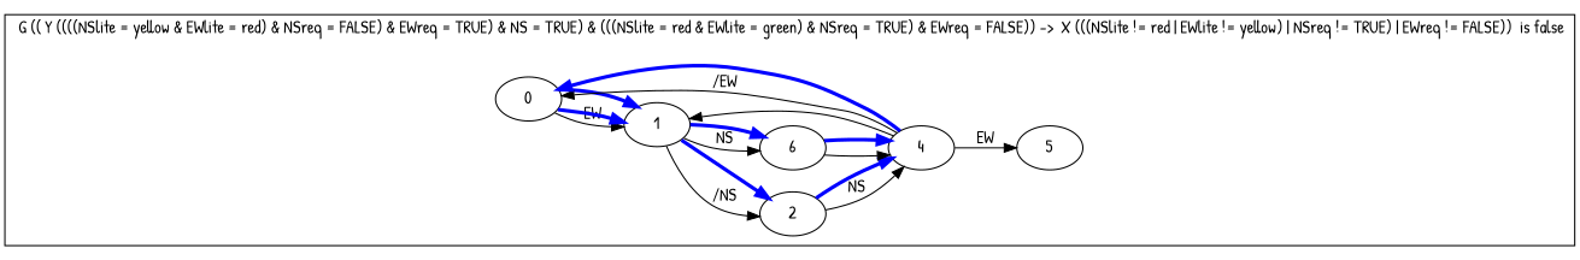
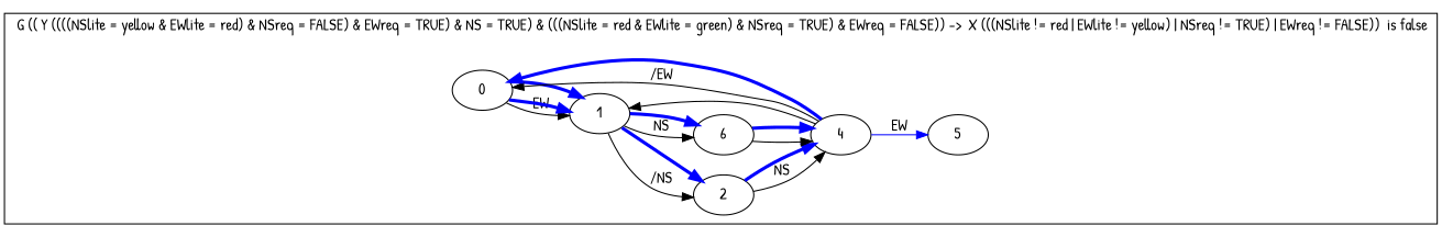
  digraph {
    fontname="Patrick Hand"
    rankdir=LR
    node [fontname="Patrick Hand"]
    edge [fontname="Patrick Hand"]
    0
    1
    2
    n4 [label=6]
    4
    5
    subgraph cluster_1 {
      label=" G (( Y ((((NSlite = yellow & EWlite = red) & NSreq = FALSE) & EWreq = TRUE) & NS = TRUE) & (((NSlite = red & EWlite = green) & NSreq = TRUE) & EWreq = FALSE)) ->  X (((NSlite != red | EWlite != yellow) | NSreq != TRUE) | EWreq != FALSE))  is false"
      0
      1
      2
      n4
      4
      5
    }
    0 -> 1 [label=EW]
    0 -> 1 [color=blue penwidth=3.0]
    0 -> 1 [color=blue penwidth=3.0]
    1 -> 2 [label="/NS"]
    1 -> 2 [color=blue penwidth=3.0]
    1 -> n4 [label=NS]
    1 -> n4 [color=blue penwidth=3.0]
    2 -> 4 [label=NS]
    2 -> 4 [color=blue penwidth=3.0]
    n4 -> 4
    n4 -> 4 [color=blue penwidth=3.0]
    4 -> 0 [label="/EW"]
    4 -> 0 [color=blue penwidth=3.0]
    4 -> 1
-   4 -> 5 [label=EW]
+   4 -> 5 [label=EW color=blue]
  }
